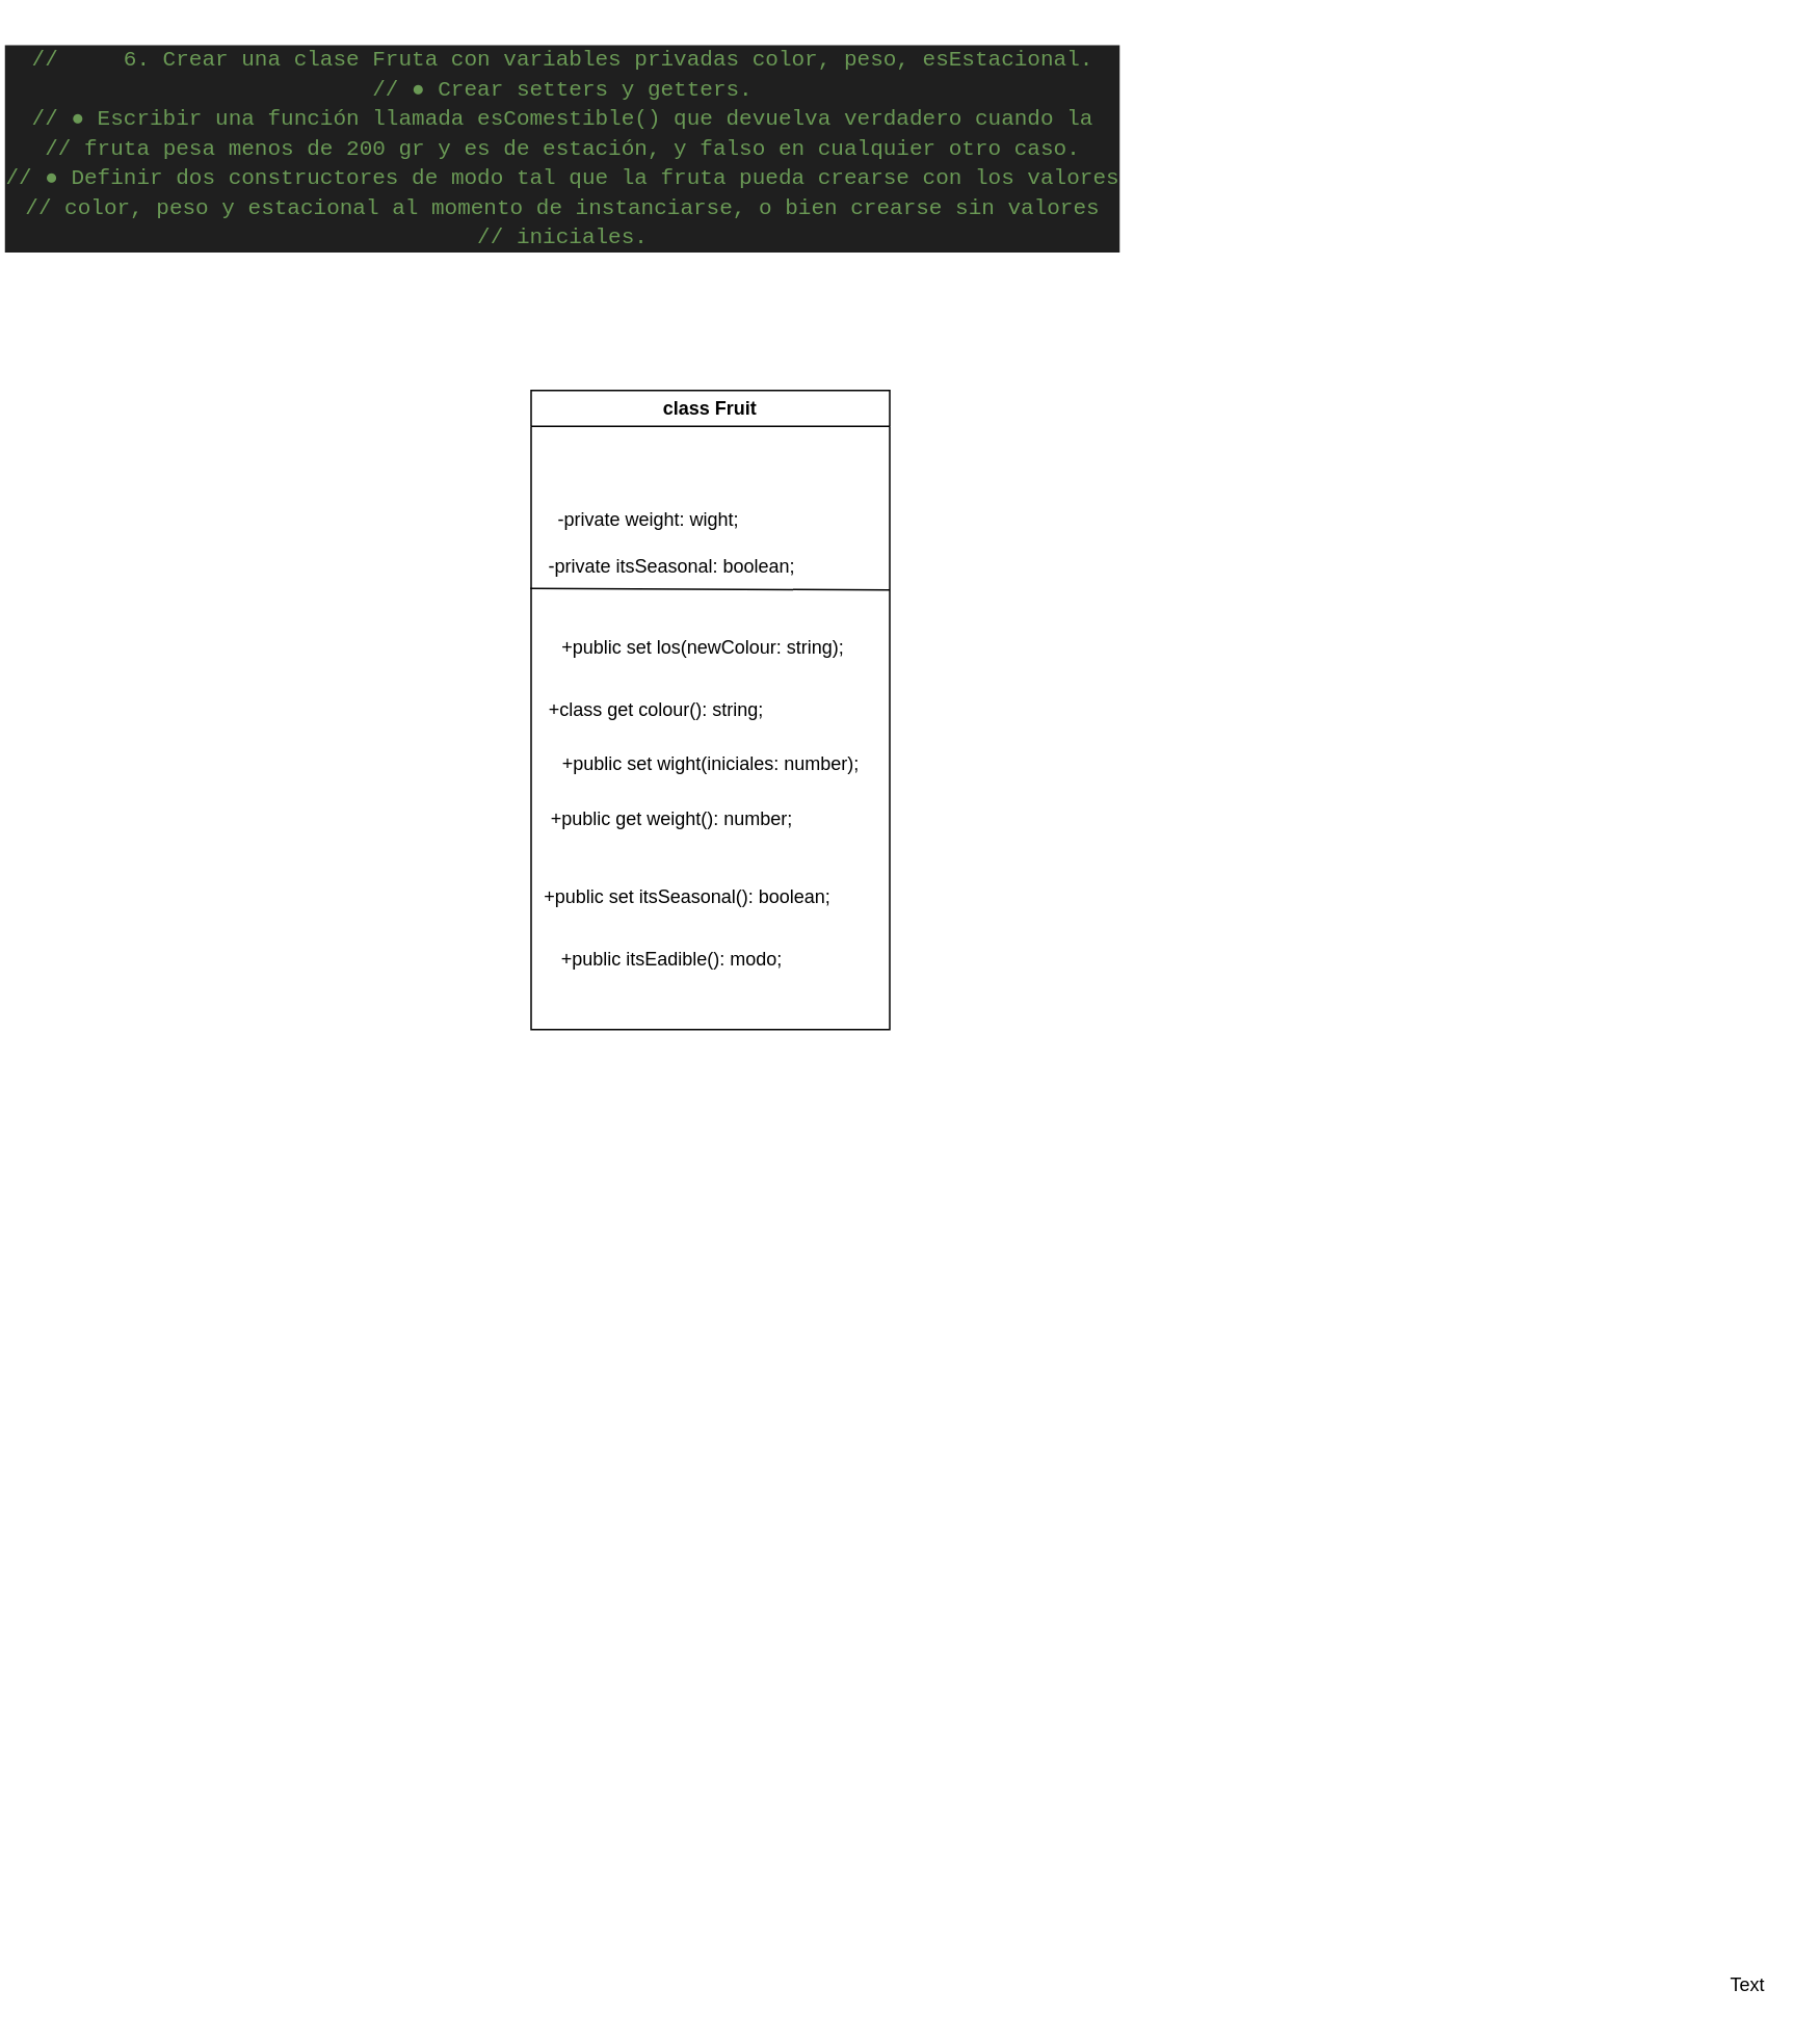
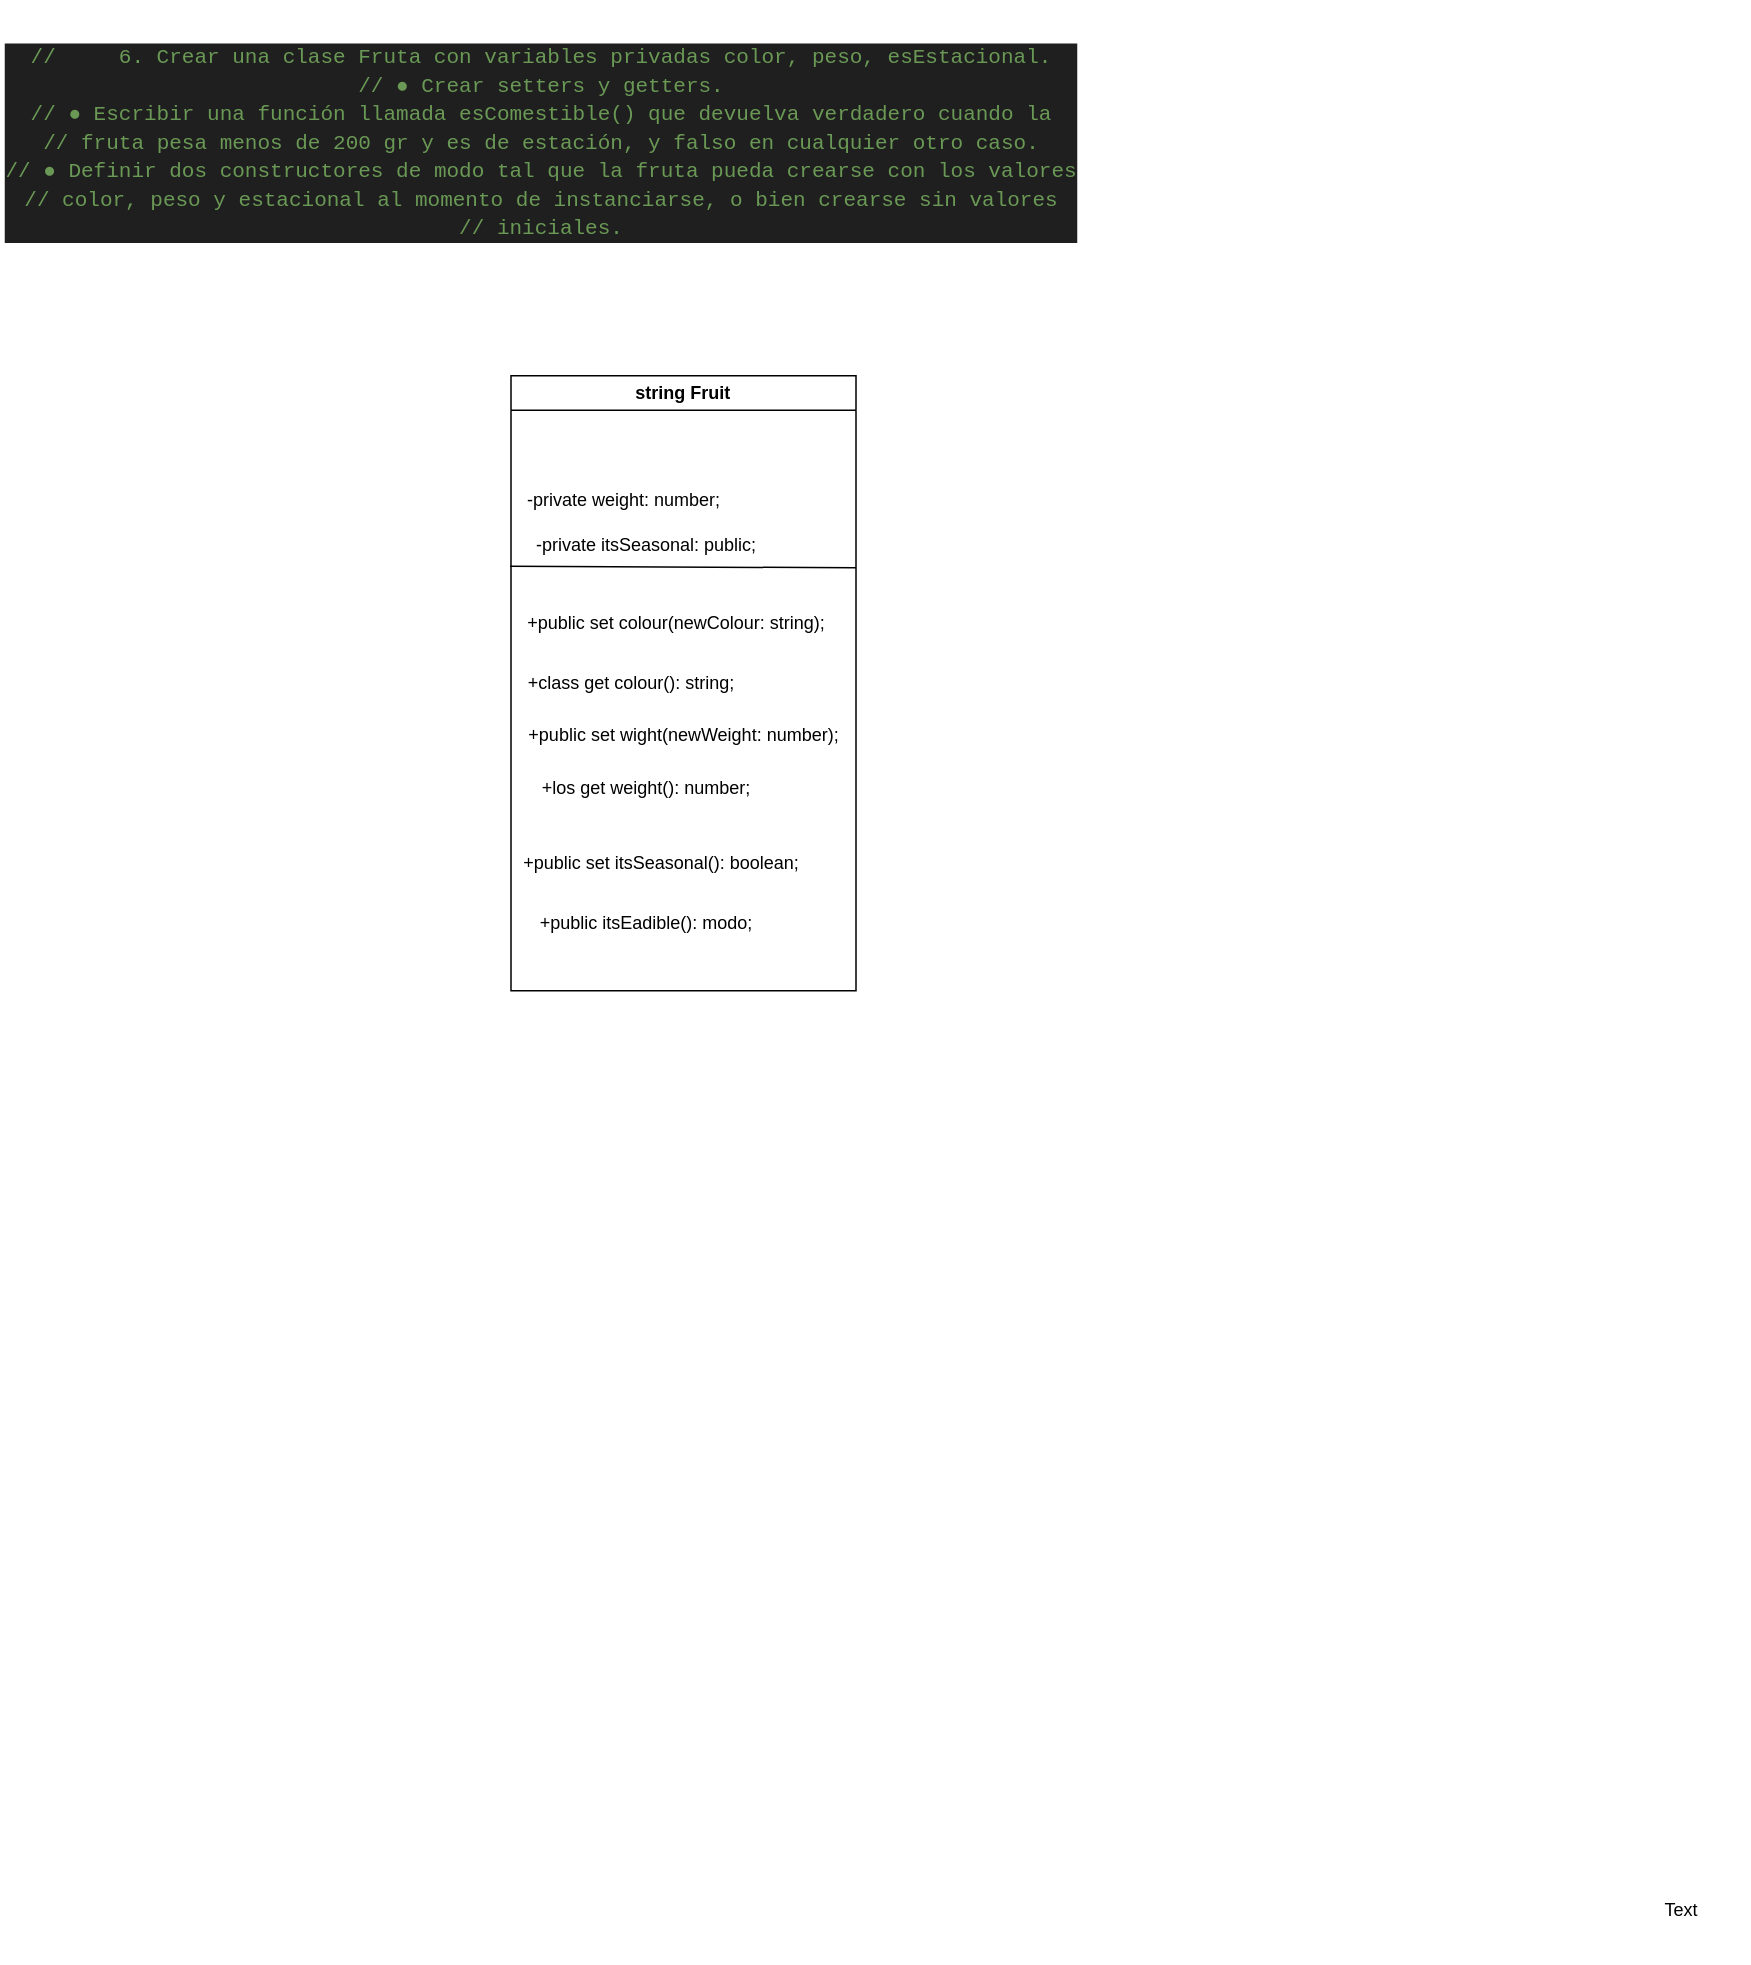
  <mxCell id="0" />
  <mxCell id="1" parent="0" />
  <mxCell id="2" value="Text" style="text;html=1;align=center;verticalAlign=middle;resizable=0;points=[];autosize=1;strokeColor=none;fillColor=none;" vertex="1" parent="1"><mxGeometry x="1095" y="1258" width="50" height="30" as="geometry" /></mxCell>
  <mxCell id="3" value="&lt;div style=&quot;color: rgb(204, 204, 204); background-color: rgb(31, 31, 31); font-family: Consolas, &amp;quot;Courier New&amp;quot;, monospace; font-size: 14px; line-height: 19px; white-space-collapse: preserve;&quot;&gt;&lt;div&gt;&lt;span style=&quot;color: #6a9955;&quot;&gt;// &amp;nbsp; &amp;nbsp; 6. Crear una clase Fruta con variables privadas color, peso, esEstacional.&lt;/span&gt;&lt;/div&gt;&lt;div&gt;&lt;span style=&quot;color: #6a9955;&quot;&gt;// ● Crear setters y getters.&lt;/span&gt;&lt;/div&gt;&lt;div&gt;&lt;span style=&quot;color: #6a9955;&quot;&gt;// ● Escribir una función llamada esComestible() que devuelva verdadero cuando la&lt;/span&gt;&lt;/div&gt;&lt;div&gt;&lt;span style=&quot;color: #6a9955;&quot;&gt;// fruta pesa menos de 200 gr y es de estación, y falso en cualquier otro caso.&lt;/span&gt;&lt;/div&gt;&lt;div&gt;&lt;span style=&quot;color: #6a9955;&quot;&gt;// ● Definir dos constructores de modo tal que la fruta pueda crearse con los valores&lt;/span&gt;&lt;/div&gt;&lt;div&gt;&lt;span style=&quot;color: #6a9955;&quot;&gt;// color, peso y estacional al momento de instanciarse, o bien crearse sin valores&lt;/span&gt;&lt;/div&gt;&lt;div&gt;&lt;span style=&quot;color: #6a9955;&quot;&gt;// iniciales.&lt;/span&gt;&lt;/div&gt;&lt;/div&gt;" style="text;html=1;align=center;verticalAlign=middle;resizable=0;points=[];autosize=1;strokeColor=none;fillColor=none;" vertex="1" parent="1"><mxGeometry x="20" y="20" width="680" height="150" as="geometry" /></mxCell>
- <mxCell id="4" value="class Fruit" style="swimlane;whiteSpace=wrap;html=1;" vertex="1" parent="1"><mxGeometry x="340" y="250" width="230" height="410" as="geometry" /></mxCell>
- <mxCell id="5" value="-private weight: wight;" style="text;html=1;align=center;verticalAlign=middle;resizable=0;points=[];autosize=1;strokeColor=none;fillColor=none;" vertex="1" parent="4"><mxGeometry y="68" width="150" height="30" as="geometry" /></mxCell>
- <mxCell id="6" value="-private itsSeasonal: boolean;" style="text;html=1;align=center;verticalAlign=middle;resizable=0;points=[];autosize=1;strokeColor=none;fillColor=none;" vertex="1" parent="4"><mxGeometry y="98" width="180" height="30" as="geometry" /></mxCell>
- <mxCell id="7" value="+public set los(newColour: string);" style="text;html=1;align=center;verticalAlign=middle;resizable=0;points=[];autosize=1;strokeColor=none;fillColor=none;" vertex="1" parent="4"><mxGeometry y="150" width="220" height="30" as="geometry" /></mxCell>
- <mxCell id="8" value="+public set wight(iniciales: number);" style="text;html=1;align=center;verticalAlign=middle;resizable=0;points=[];autosize=1;strokeColor=none;fillColor=none;" vertex="1" parent="4"><mxGeometry y="225" width="230" height="30" as="geometry" /></mxCell>
- <mxCell id="9" value="+public get weight(): number;" style="text;html=1;align=center;verticalAlign=middle;resizable=0;points=[];autosize=1;strokeColor=none;fillColor=none;" vertex="1" parent="4"><mxGeometry y="260" width="180" height="30" as="geometry" /></mxCell>
+ <mxCell id="4" value="string Fruit" style="swimlane;whiteSpace=wrap;html=1;" vertex="1" parent="1"><mxGeometry x="340" y="250" width="230" height="410" as="geometry" /></mxCell>
+ <mxCell id="5" value="-private weight: number;" style="text;html=1;align=center;verticalAlign=middle;resizable=0;points=[];autosize=1;strokeColor=none;fillColor=none;" vertex="1" parent="4"><mxGeometry y="68" width="150" height="30" as="geometry" /></mxCell>
+ <mxCell id="6" value="-private itsSeasonal: public;" style="text;html=1;align=center;verticalAlign=middle;resizable=0;points=[];autosize=1;strokeColor=none;fillColor=none;" vertex="1" parent="4"><mxGeometry y="98" width="180" height="30" as="geometry" /></mxCell>
+ <mxCell id="7" value="+public set colour(newColour: string);" style="text;html=1;align=center;verticalAlign=middle;resizable=0;points=[];autosize=1;strokeColor=none;fillColor=none;" vertex="1" parent="4"><mxGeometry y="150" width="220" height="30" as="geometry" /></mxCell>
+ <mxCell id="8" value="+public set wight(newWeight: number);" style="text;html=1;align=center;verticalAlign=middle;resizable=0;points=[];autosize=1;strokeColor=none;fillColor=none;" vertex="1" parent="4"><mxGeometry y="225" width="230" height="30" as="geometry" /></mxCell>
+ <mxCell id="9" value="+los get weight(): number;" style="text;html=1;align=center;verticalAlign=middle;resizable=0;points=[];autosize=1;strokeColor=none;fillColor=none;" vertex="1" parent="4"><mxGeometry y="260" width="180" height="30" as="geometry" /></mxCell>
  <mxCell id="10" value="+class get colour(): string;" style="text;html=1;align=center;verticalAlign=middle;resizable=0;points=[];autosize=1;strokeColor=none;fillColor=none;" vertex="1" parent="4"><mxGeometry x="-5" y="190" width="170" height="30" as="geometry" /></mxCell>
  <mxCell id="11" value="+public itsEadible(): modo;" style="text;html=1;align=center;verticalAlign=middle;resizable=0;points=[];autosize=1;strokeColor=none;fillColor=none;" vertex="1" parent="4"><mxGeometry y="350" width="180" height="30" as="geometry" /></mxCell>
  <mxCell id="12" value="+public set itsSeasonal(): boolean;" style="text;html=1;align=center;verticalAlign=middle;resizable=0;points=[];autosize=1;strokeColor=none;fillColor=none;" vertex="1" parent="4"><mxGeometry x="-5" y="310" width="210" height="30" as="geometry" /></mxCell>
  <mxCell id="13" value="" style="endArrow=none;html=1;exitX=-0.003;exitY=0.969;exitDx=0;exitDy=0;exitPerimeter=0;" edge="1" parent="4" source="6"><mxGeometry width="50" height="50" relative="1" as="geometry"><mxPoint x="65" y="178" as="sourcePoint" /><mxPoint x="230" y="128" as="targetPoint" /></mxGeometry></mxCell>
